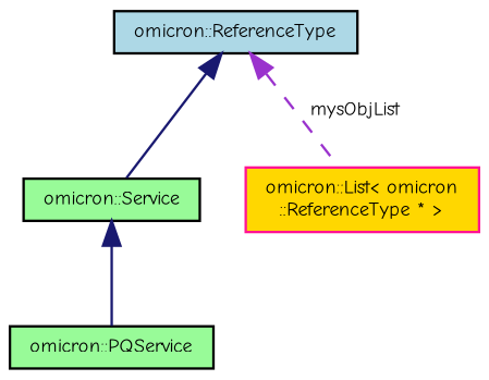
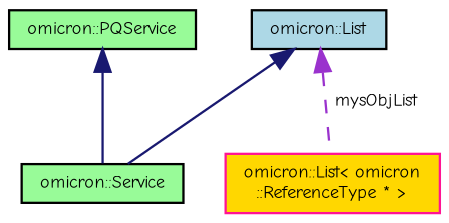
  digraph {
    fontname="Comic Neue"
    node [color=black fillcolor=palegreen fontname="Comic Neue" fontsize=8 shape=record style=filled]
    edge [color=midnightblue dir=back fontname="Comic Neue" fontsize=8 labelfontname="FreeSans.ttf" labelfontsize=8 style=solid]
    n1 [fontcolor=black height=0.2 label="omicron::PQService" width=0.4]
    n2 [height=0.2 label="omicron::Service" width=0.4]
-   n3 [fillcolor=lightblue height=0.2 label="omicron::ReferenceType" width=0.4]
+   n3 [fillcolor=lightblue height=0.2 label="omicron::List" width=0.4]
    n4 [color=deeppink fillcolor=gold height=0.2 label="omicron::List\< omicron\l::ReferenceType * \>" width=0.4]
-   n2 -> n1
+   n1 -> n2
    n3 -> n2
    n3 -> n4 [color=darkorchid3 label=" mysObjList" style=dashed]
  }
